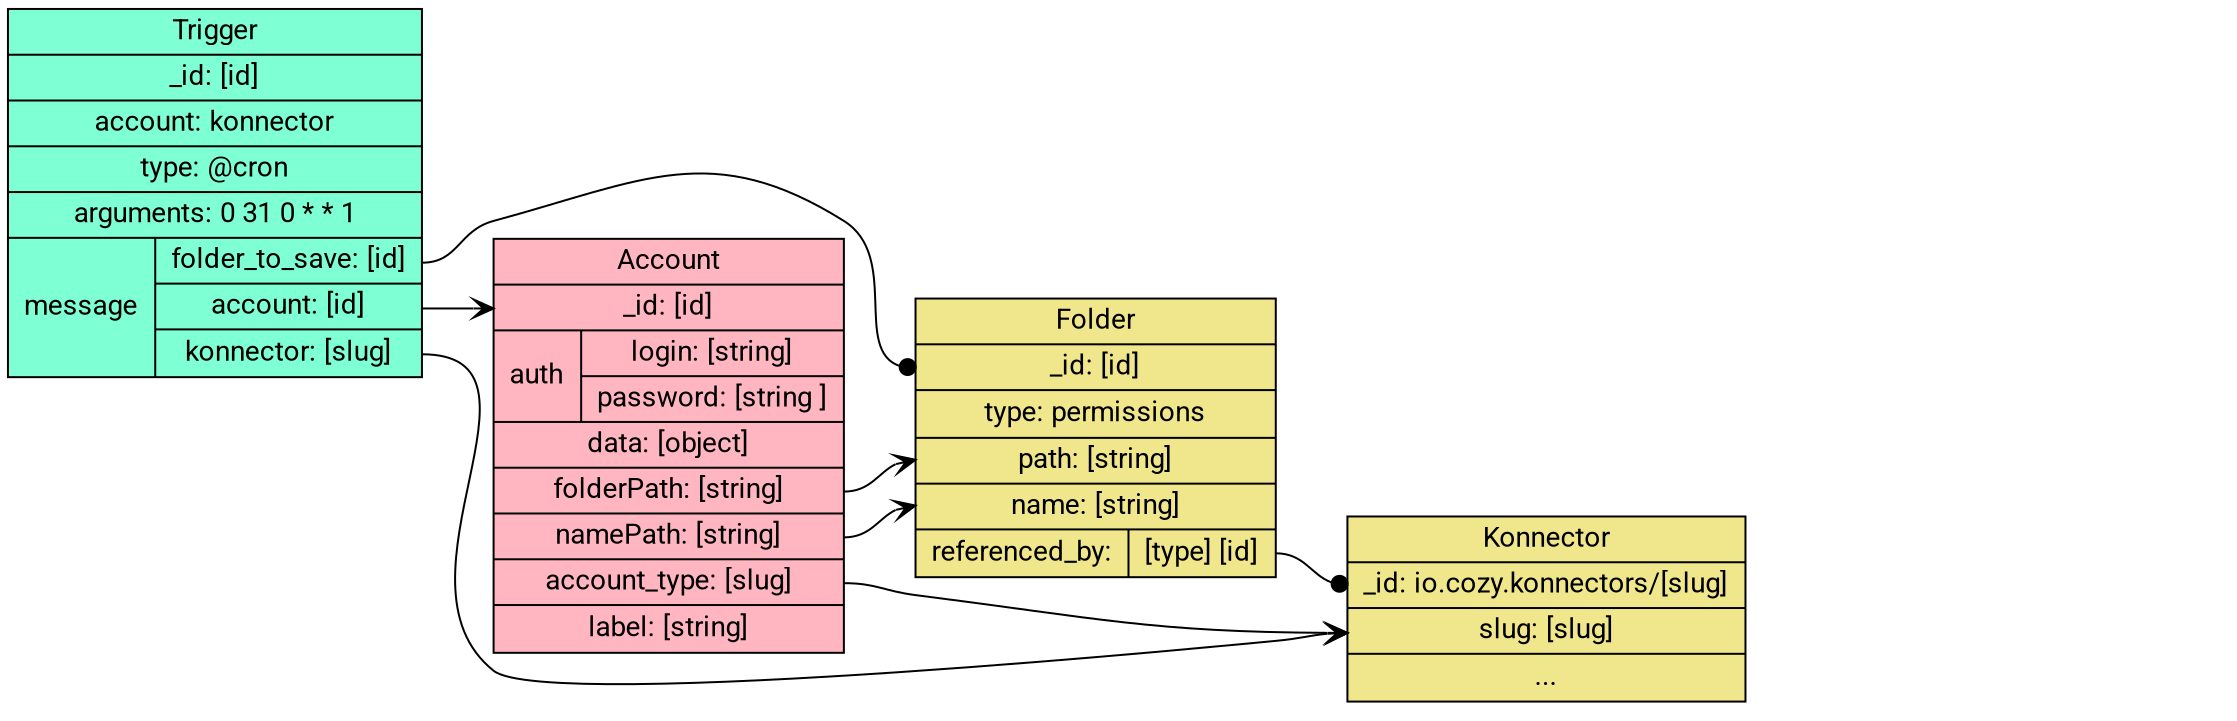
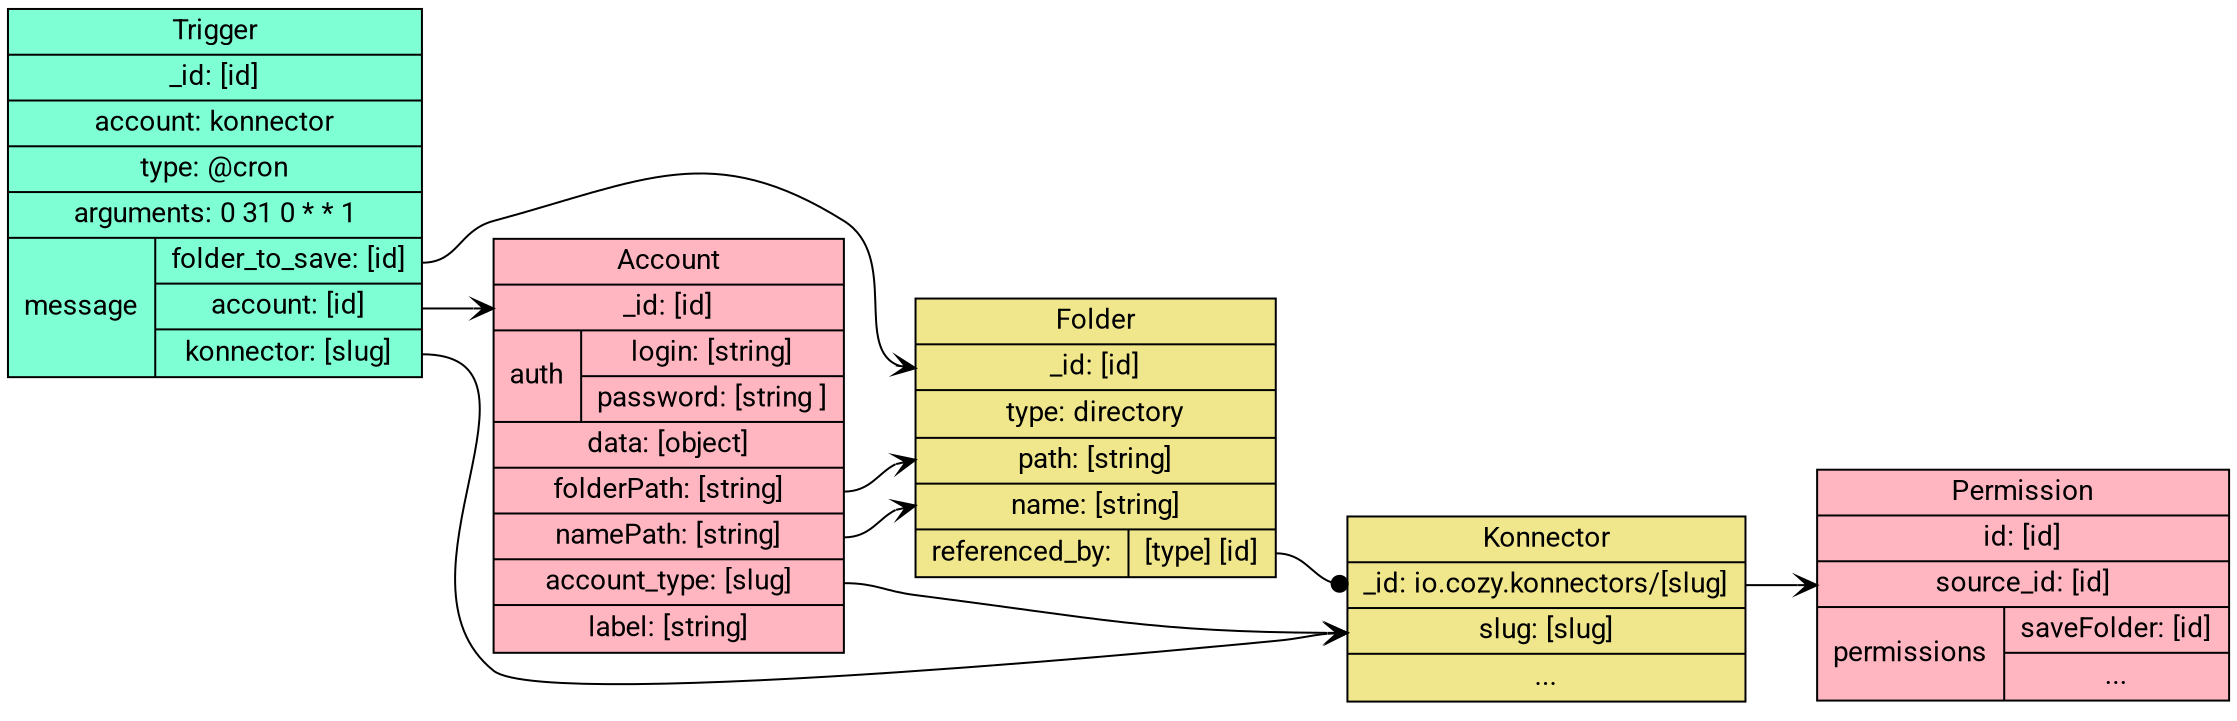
  digraph {
    rankdir=LR
    splines=true
    node [fillcolor=khaki fontname=roboto shape=record style=filled]
    edge [arrowhead=vee headport=id tailport=k_slug]
    n1 [fillcolor=aquamarine label="Trigger |<id> _id: [id] | account: konnector | type: @cron | arguments: 0 31 0 * * 1 | { message | {<f_id> folder_to_save: [id] |<a_id> account: [id] |<k_slug> konnector: [slug] }}"]
    n2 [label="Konnector |<id> _id: io.cozy.konnectors/[slug] |<slug> slug: [slug] | ..."]
    n3 [fillcolor=lightpink label="Account |<id> _id: [id] | { auth | { login: [string] | password: [string ]}} | data: [object] |<f_path> folderPath: [string] |<f_name> namePath: [string] |<k_slug> account_type: [slug] | label: [string]"]
-   n4 [label="Folder |<id> _id: [id] | type: permissions |<path> path: [string] |<name> name: [string] | {referenced_by: |<ref> [type] [id]}"]
+   n4 [label="Folder |<id> _id: [id] | type: directory |<path> path: [string] |<name> name: [string] | {referenced_by: |<ref> [type] [id]}"]
+   n5 [fillcolor=lightpink label="Permission |<id> id: [id] |<source_id> source_id: [id] |{ permissions | {<f_id> saveFolder: [id] | ... }}"]
    n1 -> n2 [headport=slug]
    n1 -> n3 [tailport=a_id]
-   n1 -> n4 [arrowhead=dot tailport=f_id]
+   n1 -> n4 [tailport=f_id]
+   n2 -> n5 [headport=source_id tailport=id]
    n3 -> n2 [headport=slug]
    n3 -> n4 [headport=path tailport=f_path]
    n3 -> n4 [headport=name tailport=f_name]
    n4 -> n2 [arrowhead=dot tailport=ref]
  }
